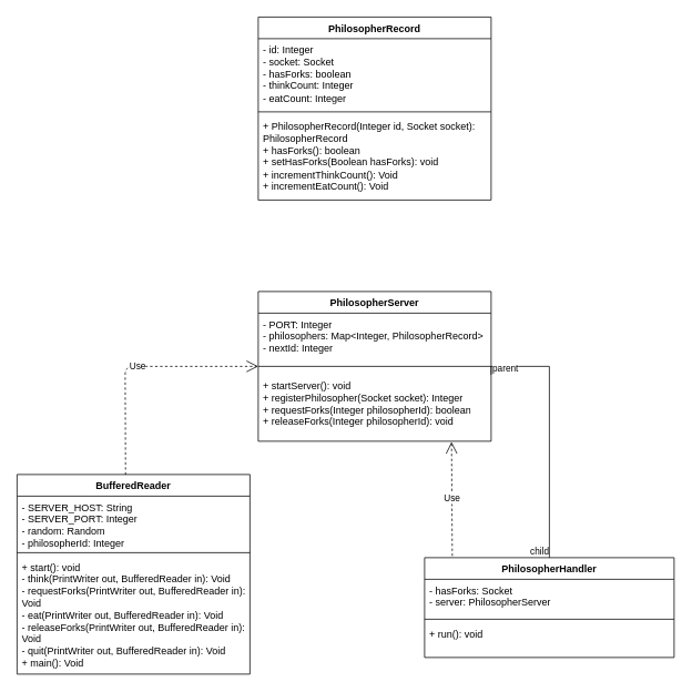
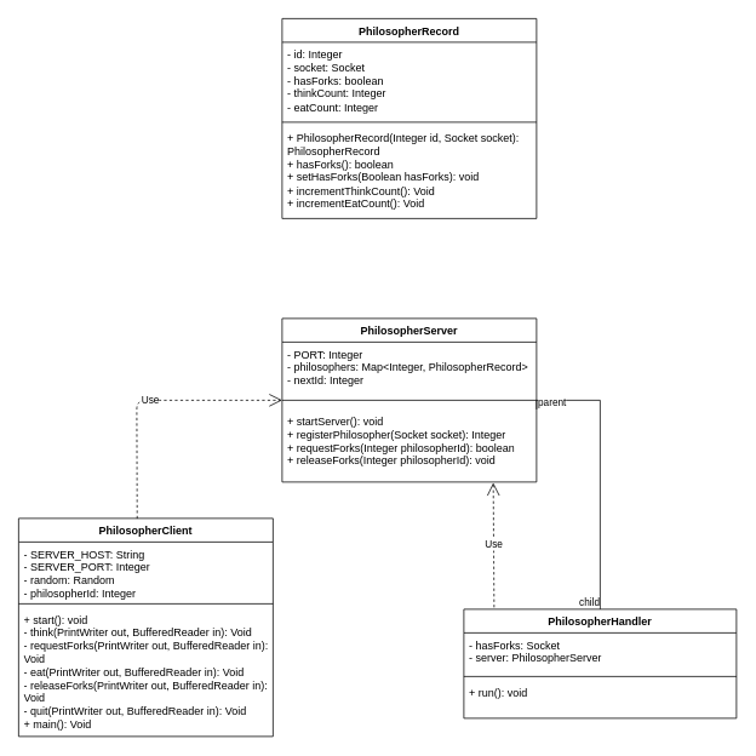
  <mxCell id="0" />
  <mxCell id="1" parent="0" />
  <mxCell id="2" value="PhilosopherServer&lt;div&gt;&lt;br&gt;&lt;/div&gt;" style="swimlane;fontStyle=1;align=center;verticalAlign=top;childLayout=stackLayout;horizontal=1;startSize=26;horizontalStack=0;resizeParent=1;resizeParentMax=0;resizeLast=0;collapsible=1;marginBottom=0;whiteSpace=wrap;html=1;" parent="1" vertex="1"><mxGeometry x="310" y="350" width="280" height="180" as="geometry" /></mxCell>
  <mxCell id="3" value="- PORT: Integer&lt;div&gt;- philosophers:&amp;nbsp;&lt;span style=&quot;background-color: initial;&quot; class=&quot;hljs-built_in&quot;&gt;Map&lt;/span&gt;&lt;span style=&quot;background-color: initial;&quot; class=&quot;hljs-operator&quot;&gt;&amp;lt;&lt;/span&gt;&lt;span style=&quot;background-color: initial;&quot; class=&quot;hljs-built_in&quot;&gt;Integer&lt;/span&gt;&lt;span style=&quot;background-color: initial;&quot; class=&quot;hljs-operator&quot;&gt;,&lt;/span&gt;&lt;span style=&quot;background-color: initial;&quot;&gt; &lt;/span&gt;&lt;span style=&quot;background-color: initial;&quot; class=&quot;hljs-variable&quot;&gt;PhilosopherRecord&lt;/span&gt;&lt;span style=&quot;background-color: initial;&quot; class=&quot;hljs-operator&quot;&gt;&amp;gt;&lt;/span&gt;&lt;span style=&quot;background-color: initial;&quot;&gt;&amp;nbsp;&lt;/span&gt;&lt;/div&gt;&lt;div&gt;- nextId: Integer&lt;/div&gt;" style="text;strokeColor=none;fillColor=none;align=left;verticalAlign=top;spacingLeft=4;spacingRight=4;overflow=hidden;rotatable=0;points=[[0,0.5],[1,0.5]];portConstraint=eastwest;whiteSpace=wrap;html=1;" parent="2" vertex="1"><mxGeometry y="26" width="280" height="54" as="geometry" /></mxCell>
  <mxCell id="4" value="" style="line;strokeWidth=1;fillColor=none;align=left;verticalAlign=middle;spacingTop=-1;spacingLeft=3;spacingRight=3;rotatable=0;labelPosition=right;points=[];portConstraint=eastwest;strokeColor=inherit;" parent="2" vertex="1"><mxGeometry y="80" width="280" height="20" as="geometry" /></mxCell>
  <mxCell id="5" value="+ startServer(): void&lt;div&gt;&lt;div&gt;+ registerPhilosopher(Socket socket): Integer&lt;/div&gt;&lt;div&gt;+ requestForks(Integer philosopherId): boolean&lt;/div&gt;&lt;div&gt;+ releaseForks(Integer philosopherId): void&lt;/div&gt;&lt;/div&gt;" style="text;strokeColor=none;fillColor=none;align=left;verticalAlign=top;spacingLeft=4;spacingRight=4;overflow=hidden;rotatable=0;points=[[0,0.5],[1,0.5]];portConstraint=eastwest;whiteSpace=wrap;html=1;" parent="2" vertex="1"><mxGeometry y="100" width="280" height="80" as="geometry" /></mxCell>
  <mxCell id="6" value="PhilosopherRecord" style="swimlane;fontStyle=1;align=center;verticalAlign=top;childLayout=stackLayout;horizontal=1;startSize=26;horizontalStack=0;resizeParent=1;resizeParentMax=0;resizeLast=0;collapsible=1;marginBottom=0;whiteSpace=wrap;html=1;" parent="1" vertex="1"><mxGeometry x="310" y="20" width="280" height="220" as="geometry"><mxRectangle x="410" y="30" width="140" height="30" as="alternateBounds" /></mxGeometry></mxCell>
  <mxCell id="7" value="- id: Integer&lt;div&gt;- socket: Socket&lt;/div&gt;&lt;div&gt;- hasForks: boolean&lt;/div&gt;&lt;div&gt;- thinkCount: Integer&lt;/div&gt;&lt;div&gt;- eatCount: Integer&lt;/div&gt;" style="text;strokeColor=none;fillColor=none;align=left;verticalAlign=top;spacingLeft=4;spacingRight=4;overflow=hidden;rotatable=0;points=[[0,0.5],[1,0.5]];portConstraint=eastwest;whiteSpace=wrap;html=1;" parent="6" vertex="1"><mxGeometry y="26" width="280" height="84" as="geometry" /></mxCell>
  <mxCell id="8" value="" style="line;strokeWidth=1;fillColor=none;align=left;verticalAlign=middle;spacingTop=-1;spacingLeft=3;spacingRight=3;rotatable=0;labelPosition=right;points=[];portConstraint=eastwest;strokeColor=inherit;" parent="6" vertex="1"><mxGeometry y="110" width="280" height="8" as="geometry" /></mxCell>
  <mxCell id="9" value="+ PhilosopherRecord(Integer id, Socket socket): PhilosopherRecord&lt;div&gt;+ hasForks(): boolean&lt;/div&gt;&lt;div&gt;+ setHasForks(Boolean hasForks): void&lt;/div&gt;&lt;div&gt;+ incrementThinkCount(): Void&lt;/div&gt;&lt;div&gt;+ incrementEatCount(): Void&lt;/div&gt;&lt;div&gt;&lt;br&gt;&lt;/div&gt;" style="text;strokeColor=none;fillColor=none;align=left;verticalAlign=top;spacingLeft=4;spacingRight=4;overflow=hidden;rotatable=0;points=[[0,0.5],[1,0.5]];portConstraint=eastwest;whiteSpace=wrap;html=1;" parent="6" vertex="1"><mxGeometry y="118" width="280" height="102" as="geometry" /></mxCell>
  <mxCell id="10" value="PhilosopherHandler" style="swimlane;fontStyle=1;align=center;verticalAlign=top;childLayout=stackLayout;horizontal=1;startSize=26;horizontalStack=0;resizeParent=1;resizeParentMax=0;resizeLast=0;collapsible=1;marginBottom=0;whiteSpace=wrap;html=1;" parent="1" vertex="1"><mxGeometry x="510" y="670" width="300" height="120" as="geometry" /></mxCell>
  <mxCell id="11" value="- hasForks: Socket&lt;div&gt;- server: PhilosopherServer&lt;br&gt;&lt;div&gt;&lt;br&gt;&lt;/div&gt;&lt;/div&gt;" style="text;strokeColor=none;fillColor=none;align=left;verticalAlign=top;spacingLeft=4;spacingRight=4;overflow=hidden;rotatable=0;points=[[0,0.5],[1,0.5]];portConstraint=eastwest;whiteSpace=wrap;html=1;" parent="10" vertex="1"><mxGeometry y="26" width="300" height="44" as="geometry" /></mxCell>
  <mxCell id="12" value="" style="line;strokeWidth=1;fillColor=none;align=left;verticalAlign=middle;spacingTop=-1;spacingLeft=3;spacingRight=3;rotatable=0;labelPosition=right;points=[];portConstraint=eastwest;strokeColor=inherit;" parent="10" vertex="1"><mxGeometry y="70" width="300" height="8" as="geometry" /></mxCell>
  <mxCell id="13" value="+ run(): void" style="text;strokeColor=none;fillColor=none;align=left;verticalAlign=top;spacingLeft=4;spacingRight=4;overflow=hidden;rotatable=0;points=[[0,0.5],[1,0.5]];portConstraint=eastwest;whiteSpace=wrap;html=1;" parent="10" vertex="1"><mxGeometry y="78" width="300" height="42" as="geometry" /></mxCell>
- <mxCell id="14" value="BufferedReader" style="swimlane;fontStyle=1;align=center;verticalAlign=top;childLayout=stackLayout;horizontal=1;startSize=26;horizontalStack=0;resizeParent=1;resizeParentMax=0;resizeLast=0;collapsible=1;marginBottom=0;whiteSpace=wrap;html=1;" parent="1" vertex="1"><mxGeometry x="20" y="570" width="280" height="240" as="geometry" /></mxCell>
+ <mxCell id="14" value="PhilosopherClient" style="swimlane;fontStyle=1;align=center;verticalAlign=top;childLayout=stackLayout;horizontal=1;startSize=26;horizontalStack=0;resizeParent=1;resizeParentMax=0;resizeLast=0;collapsible=1;marginBottom=0;whiteSpace=wrap;html=1;" parent="1" vertex="1"><mxGeometry x="20" y="570" width="280" height="240" as="geometry" /></mxCell>
  <mxCell id="15" value="- SERVER_HOST: String&lt;div&gt;- SERVER_PORT: Integer&lt;/div&gt;&lt;div&gt;- random: Random&lt;/div&gt;&lt;div&gt;- philosopherId: Integer&lt;/div&gt;" style="text;strokeColor=none;fillColor=none;align=left;verticalAlign=top;spacingLeft=4;spacingRight=4;overflow=hidden;rotatable=0;points=[[0,0.5],[1,0.5]];portConstraint=eastwest;whiteSpace=wrap;html=1;" parent="14" vertex="1"><mxGeometry y="26" width="280" height="64" as="geometry" /></mxCell>
  <mxCell id="16" value="" style="line;strokeWidth=1;fillColor=none;align=left;verticalAlign=middle;spacingTop=-1;spacingLeft=3;spacingRight=3;rotatable=0;labelPosition=right;points=[];portConstraint=eastwest;strokeColor=inherit;" parent="14" vertex="1"><mxGeometry y="90" width="280" height="8" as="geometry" /></mxCell>
  <mxCell id="17" value="+ start(): void&lt;div&gt;- think(PrintWriter out, BufferedReader in): Void&lt;/div&gt;&lt;div&gt;- requestForks(&lt;span style=&quot;background-color: initial;&quot;&gt;PrintWriter out, BufferedReader in&lt;/span&gt;&lt;span style=&quot;background-color: initial;&quot;&gt;): Void&lt;/span&gt;&lt;/div&gt;&lt;div&gt;&lt;span style=&quot;background-color: initial;&quot;&gt;- eat(&lt;/span&gt;&lt;span style=&quot;background-color: initial;&quot;&gt;PrintWriter out, BufferedReader in&lt;/span&gt;&lt;span style=&quot;background-color: initial;&quot;&gt;): Void&lt;/span&gt;&lt;/div&gt;&lt;div&gt;&lt;span style=&quot;background-color: initial;&quot;&gt;- releaseForks(&lt;/span&gt;&lt;span style=&quot;background-color: initial;&quot;&gt;PrintWriter out, BufferedReader in&lt;/span&gt;&lt;span style=&quot;background-color: initial;&quot;&gt;): Void&lt;/span&gt;&lt;/div&gt;&lt;div&gt;&lt;span style=&quot;background-color: initial;&quot;&gt;- quit(&lt;/span&gt;&lt;span style=&quot;background-color: initial;&quot;&gt;PrintWriter out, BufferedReader in&lt;/span&gt;&lt;span style=&quot;background-color: initial;&quot;&gt;): Void&lt;/span&gt;&lt;/div&gt;&lt;div&gt;&lt;span style=&quot;background-color: initial;&quot;&gt;+ main(): Void&lt;/span&gt;&lt;/div&gt;&lt;div&gt;&lt;span style=&quot;background-color: initial;&quot;&gt;&lt;br&gt;&lt;/span&gt;&lt;/div&gt;" style="text;strokeColor=none;fillColor=none;align=left;verticalAlign=top;spacingLeft=4;spacingRight=4;overflow=hidden;rotatable=0;points=[[0,0.5],[1,0.5]];portConstraint=eastwest;whiteSpace=wrap;html=1;" parent="14" vertex="1"><mxGeometry y="98" width="280" height="142" as="geometry" /></mxCell>
  <mxCell id="18" value="" style="endArrow=none;html=1;edgeStyle=orthogonalEdgeStyle;rounded=0;entryX=0.5;entryY=0;entryDx=0;entryDy=0;exitX=1;exitY=0;exitDx=0;exitDy=0;exitPerimeter=0;" parent="1" source="5" target="10" edge="1"><mxGeometry relative="1" as="geometry"><mxPoint x="610" y="460" as="sourcePoint" /><mxPoint x="510" y="460" as="targetPoint" /></mxGeometry></mxCell>
  <mxCell id="19" value="parent" style="edgeLabel;resizable=0;html=1;align=left;verticalAlign=bottom;" parent="18" connectable="0" vertex="1"><mxGeometry x="-1" relative="1" as="geometry" /></mxCell>
  <mxCell id="20" value="child" style="edgeLabel;resizable=0;html=1;align=right;verticalAlign=bottom;" parent="18" connectable="0" vertex="1"><mxGeometry x="1" relative="1" as="geometry" /></mxCell>
  <mxCell id="21" value="Use" style="endArrow=open;endSize=12;dashed=1;html=1;rounded=0;exitX=0.111;exitY=-0.017;exitDx=0;exitDy=0;exitPerimeter=0;entryX=0.83;entryY=1.01;entryDx=0;entryDy=0;entryPerimeter=0;" parent="1" source="10" target="5" edge="1"><mxGeometry width="160" relative="1" as="geometry"><mxPoint x="390" y="660" as="sourcePoint" /><mxPoint x="600" y="530" as="targetPoint" /></mxGeometry></mxCell>
  <mxCell id="22" value="Use" style="endArrow=open;endSize=12;dashed=1;html=1;exitX=0.466;exitY=0.001;exitDx=0;exitDy=0;exitPerimeter=0;" parent="1" source="14" edge="1"><mxGeometry width="160" relative="1" as="geometry"><mxPoint x="150" y="560" as="sourcePoint" /><mxPoint x="310" y="440" as="targetPoint" /><Array as="points"><mxPoint x="150" y="440" /></Array></mxGeometry></mxCell>
